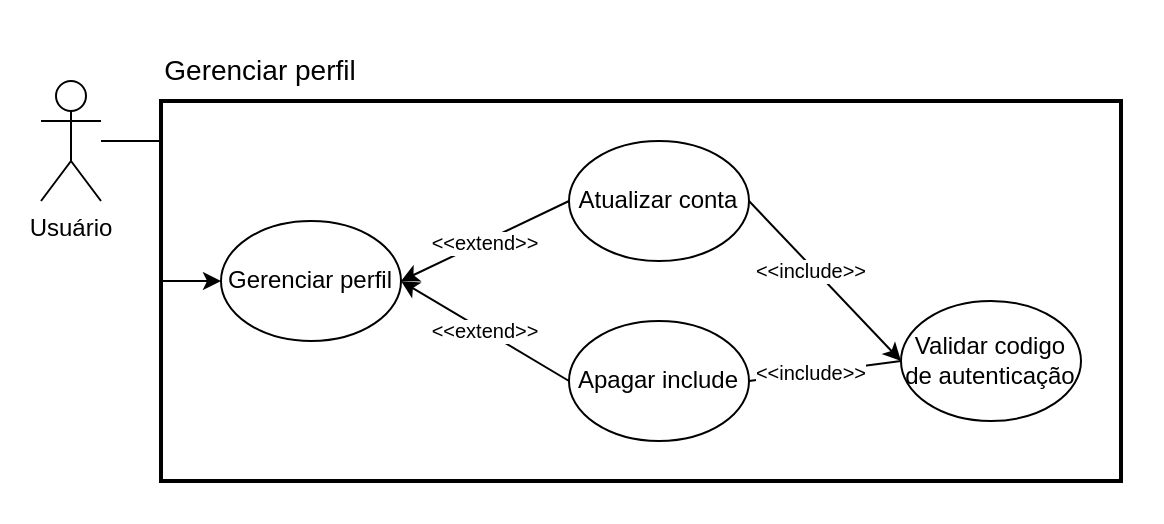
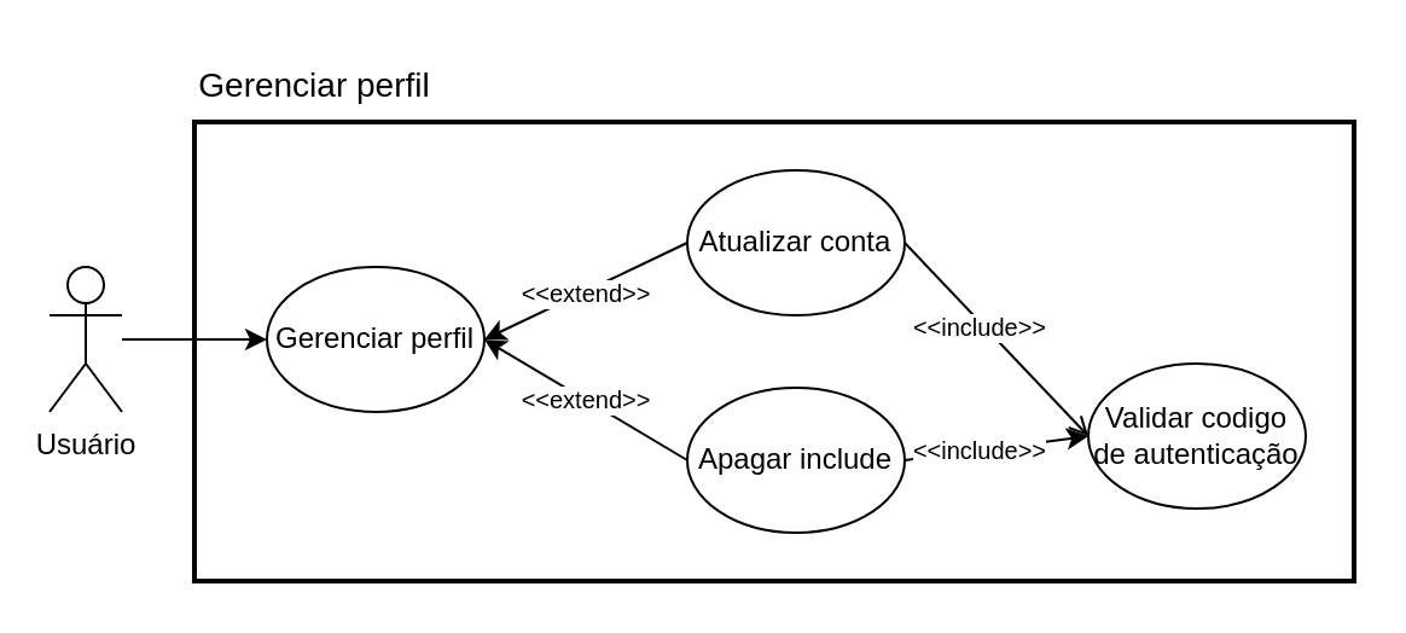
  <mxCell id="0" />
  <mxCell id="1" parent="0" />
  <mxCell id="2" style="edgeStyle=orthogonalEdgeStyle;rounded=0;orthogonalLoop=1;jettySize=auto;html=1;entryX=0;entryY=0.5;entryDx=0;entryDy=0;" parent="1" source="3" target="4" edge="1"><mxGeometry relative="1" as="geometry" /></mxCell>
- <mxCell id="3" value="Usuário" style="shape=umlActor;verticalLabelPosition=bottom;verticalAlign=top;html=1;outlineConnect=0;" parent="1" vertex="1"><mxGeometry x="20" y="40" width="30" height="60" as="geometry" /></mxCell>
+ <mxCell id="3" value="Usuário" style="shape=umlActor;verticalLabelPosition=bottom;verticalAlign=top;html=1;outlineConnect=0;" parent="1" vertex="1"><mxGeometry x="20" y="110" width="30" height="60" as="geometry" /></mxCell>
  <mxCell id="4" value="Gerenciar perfil" style="ellipse;whiteSpace=wrap;html=1;" parent="1" vertex="1"><mxGeometry x="110" y="110" width="90" height="60" as="geometry" /></mxCell>
  <mxCell id="5" style="rounded=0;orthogonalLoop=1;jettySize=auto;html=1;exitX=0;exitY=0.5;exitDx=0;exitDy=0;entryX=1;entryY=0.5;entryDx=0;entryDy=0;" parent="1" source="9" target="4" edge="1"><mxGeometry relative="1" as="geometry" /></mxCell>
  <mxCell id="6" value="&amp;lt;&amp;lt;extend&amp;gt;&amp;gt;" style="edgeLabel;html=1;align=center;verticalAlign=middle;resizable=0;points=[];fontSize=10;labelPosition=center;verticalLabelPosition=middle;" parent="5" vertex="1" connectable="0"><mxGeometry relative="1" as="geometry"><mxPoint as="offset" /></mxGeometry></mxCell>
- <mxCell id="7" style="rounded=0;orthogonalLoop=1;jettySize=auto;html=1;exitX=1;exitY=0.5;exitDx=0;exitDy=0;entryX=0;entryY=0.5;entryDx=0;entryDy=0;" parent="1" source="9" target="15" edge="1"><mxGeometry relative="1" as="geometry" /></mxCell>
+ <mxCell id="7" style="rounded=0;orthogonalLoop=1;jettySize=auto;html=1;exitX=1;exitY=0.5;exitDx=0;exitDy=0;entryX=0;entryY=0.5;entryDx=0;entryDy=0;endArrow=open;" parent="1" source="9" target="15" edge="1"><mxGeometry relative="1" as="geometry" /></mxCell>
  <mxCell id="8" value="&amp;lt;&amp;lt;include&amp;gt;&amp;gt;" style="edgeLabel;html=1;align=center;verticalAlign=middle;resizable=0;points=[];fontSize=10;" parent="7" vertex="1" connectable="0"><mxGeometry relative="1" as="geometry"><mxPoint x="-7" y="-5" as="offset" /></mxGeometry></mxCell>
  <mxCell id="9" value="Atualizar conta" style="ellipse;whiteSpace=wrap;html=1;" parent="1" vertex="1"><mxGeometry x="284" y="70" width="90" height="60" as="geometry" /></mxCell>
  <mxCell id="10" style="rounded=0;orthogonalLoop=1;jettySize=auto;html=1;exitX=0;exitY=0.5;exitDx=0;exitDy=0;" parent="1" source="14" edge="1"><mxGeometry relative="1" as="geometry"><mxPoint x="200" y="140" as="targetPoint" /></mxGeometry></mxCell>
  <mxCell id="11" value="&amp;lt;&amp;lt;extend&amp;gt;&amp;gt;" style="edgeLabel;html=1;align=center;verticalAlign=middle;resizable=0;points=[];fontSize=10;" parent="10" vertex="1" connectable="0"><mxGeometry relative="1" as="geometry"><mxPoint as="offset" /></mxGeometry></mxCell>
- <mxCell id="12" style="rounded=0;orthogonalLoop=1;jettySize=auto;html=1;exitX=1;exitY=0.5;exitDx=0;exitDy=0;entryX=0;entryY=0.5;entryDx=0;entryDy=0;endArrow=none;" parent="1" source="14" target="15" edge="1"><mxGeometry relative="1" as="geometry"><mxPoint x="460" y="160" as="targetPoint" /></mxGeometry></mxCell>
+ <mxCell id="12" style="rounded=0;orthogonalLoop=1;jettySize=auto;html=1;exitX=1;exitY=0.5;exitDx=0;exitDy=0;entryX=0;entryY=0.5;entryDx=0;entryDy=0;" parent="1" source="14" target="15" edge="1"><mxGeometry relative="1" as="geometry"><mxPoint x="460" y="160" as="targetPoint" /></mxGeometry></mxCell>
  <mxCell id="13" value="&amp;lt;&amp;lt;include&amp;gt;&amp;gt;" style="edgeLabel;html=1;align=center;verticalAlign=middle;resizable=0;points=[];fontSize=10;" parent="12" vertex="1" connectable="0"><mxGeometry relative="1" as="geometry"><mxPoint x="-7" as="offset" /></mxGeometry></mxCell>
  <mxCell id="14" value="Apagar include" style="ellipse;whiteSpace=wrap;html=1;" parent="1" vertex="1"><mxGeometry x="284" y="160" width="90" height="60" as="geometry" /></mxCell>
  <mxCell id="15" value="Validar codigo de autenticação" style="ellipse;whiteSpace=wrap;html=1;" parent="1" vertex="1"><mxGeometry x="450" y="150" width="90" height="60" as="geometry" /></mxCell>
  <mxCell id="16" value="Gerenciar perfil" style="text;html=1;align=center;verticalAlign=middle;whiteSpace=wrap;rounded=0;fontSize=14;" vertex="1" parent="1"><mxGeometry x="80" y="20" width="100" height="30" as="geometry" /></mxCell>
  <mxCell id="17" value="" style="rounded=0;whiteSpace=wrap;html=1;fillColor=none;strokeWidth=2;" vertex="1" parent="1"><mxGeometry x="80" y="50" width="480" height="190" as="geometry" /></mxCell>
